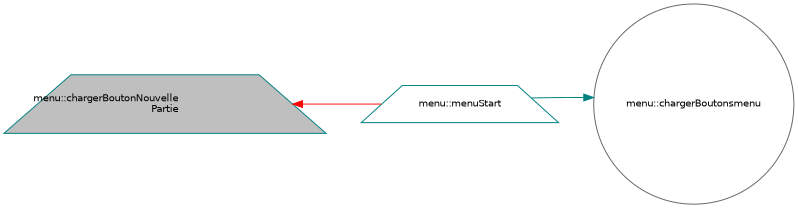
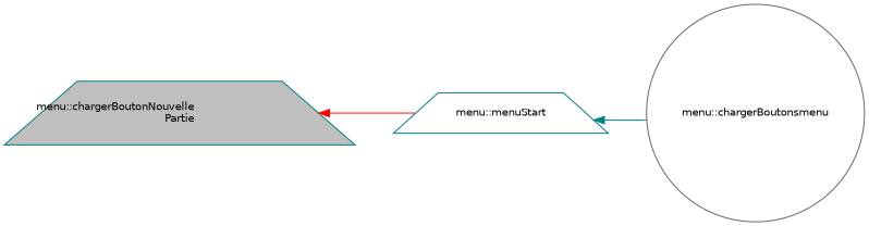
  digraph {
    rankdir=LR
    node [color=teal fillcolor=white fontname=Helvetica fontsize=10 shape=trapezium style=filled]
    edge [dir=back fontname=Helvetica fontsize=10 labelfontname=Helvetica labelfontsize=10 style=solid]
    n1 [fillcolor=grey75 fontcolor=black height=0.2 label="menu::chargerBoutonNouvelle\lPartie" width=0.4]
    n2 [height=0.2 label="menu::menuStart" width=0.4]
    n3 [color=gray40 height=0.2 label="menu::chargerBoutonsmenu" shape=circle width=0.4]
    n1 -> n2 [color=red]
-   n3 -> n2 [color=teal]
+   n2 -> n3 [color=teal]
  }
